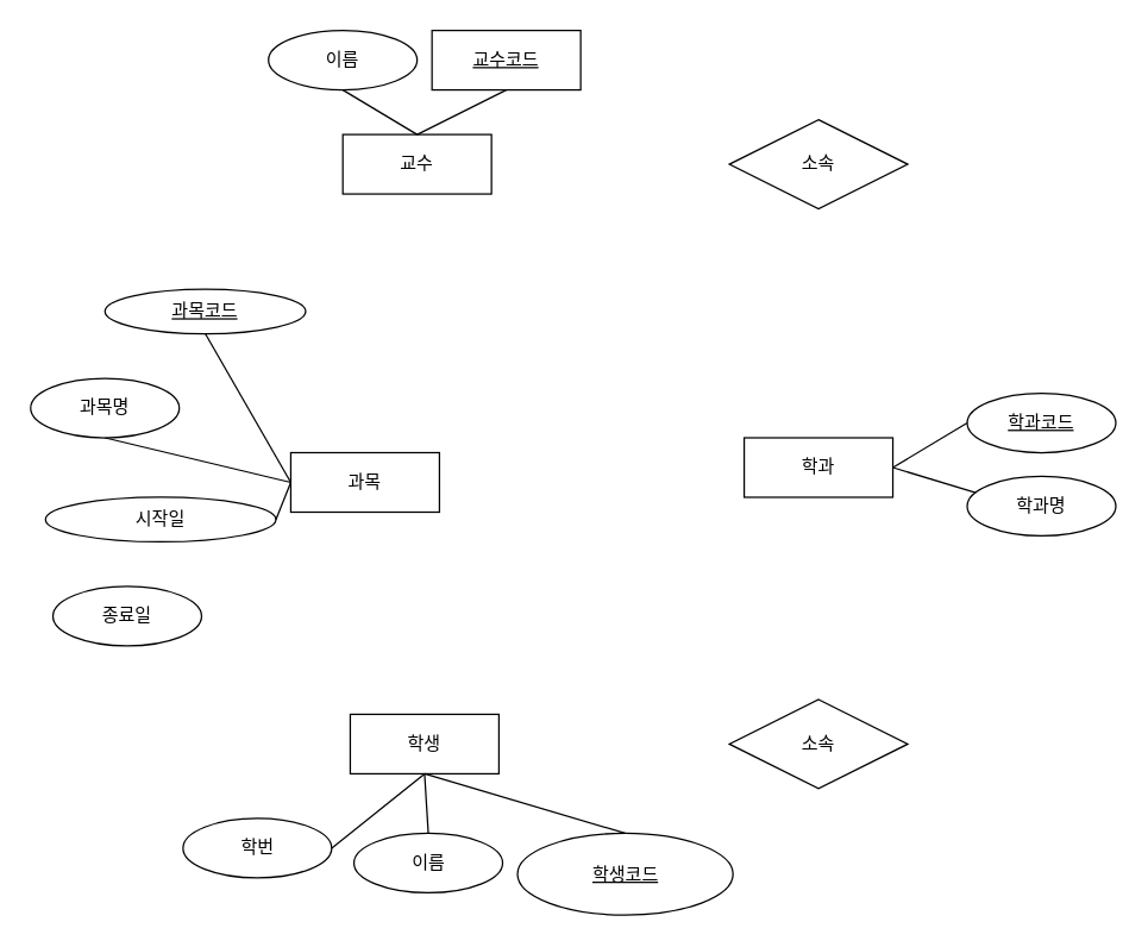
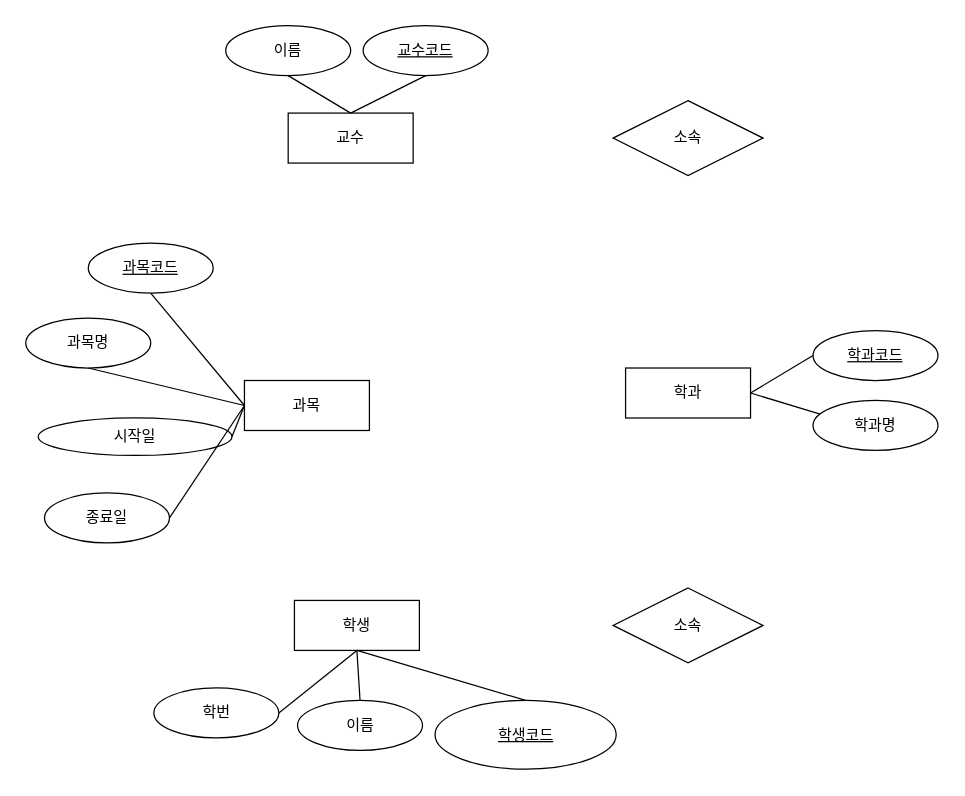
  <mxCell id="0" />
  <mxCell id="1" parent="0" />
  <mxCell id="2" value="교수" style="whiteSpace=wrap;html=1;align=center;" vertex="1" parent="1"><mxGeometry x="230" y="90" width="100" height="40" as="geometry" /></mxCell>
  <mxCell id="3" value="이름" style="ellipse;whiteSpace=wrap;html=1;align=center;" vertex="1" parent="1"><mxGeometry x="180" y="20" width="100" height="40" as="geometry" /></mxCell>
- <mxCell id="4" value="교수코드" style="whiteSpace=wrap;html=1;align=center;fontStyle=4;rounded=0;" vertex="1" parent="1"><mxGeometry x="290" y="20" width="100" height="40" as="geometry" /></mxCell>
+ <mxCell id="4" value="교수코드" style="ellipse;whiteSpace=wrap;html=1;align=center;fontStyle=4;" vertex="1" parent="1"><mxGeometry x="290" y="20" width="100" height="40" as="geometry" /></mxCell>
  <mxCell id="5" value="" style="endArrow=none;html=1;rounded=0;exitX=0.5;exitY=0;exitDx=0;exitDy=0;entryX=0.5;entryY=1;entryDx=0;entryDy=0;" edge="1" parent="1" source="2" target="4"><mxGeometry relative="1" as="geometry"><mxPoint x="220" y="210" as="sourcePoint" /><mxPoint x="380" y="210" as="targetPoint" /></mxGeometry></mxCell>
  <mxCell id="6" value="" style="endArrow=none;html=1;rounded=0;entryX=0.5;entryY=1;entryDx=0;entryDy=0;" edge="1" parent="1" target="3"><mxGeometry relative="1" as="geometry"><mxPoint x="280" y="90" as="sourcePoint" /><mxPoint x="350" y="70" as="targetPoint" /></mxGeometry></mxCell>
  <mxCell id="7" value="학생" style="whiteSpace=wrap;html=1;align=center;" vertex="1" parent="1"><mxGeometry x="235" y="480" width="100" height="40" as="geometry" /></mxCell>
  <mxCell id="8" value="이름" style="ellipse;whiteSpace=wrap;html=1;align=center;" vertex="1" parent="1"><mxGeometry x="237.5" y="560" width="100" height="40" as="geometry" /></mxCell>
  <mxCell id="9" value="학생코드" style="ellipse;whiteSpace=wrap;html=1;align=center;fontStyle=4;" vertex="1" parent="1"><mxGeometry x="347.5" y="560" width="145" height="55" as="geometry" /></mxCell>
  <mxCell id="10" value="학번" style="ellipse;whiteSpace=wrap;html=1;align=center;" vertex="1" parent="1"><mxGeometry x="122.5" y="550" width="100" height="40" as="geometry" /></mxCell>
  <mxCell id="11" value="" style="endArrow=none;html=1;rounded=0;exitX=0.5;exitY=0;exitDx=0;exitDy=0;entryX=0.5;entryY=0;entryDx=0;entryDy=0;" edge="1" parent="1" target="9"><mxGeometry relative="1" as="geometry"><mxPoint x="285" y="520" as="sourcePoint" /><mxPoint x="345" y="490" as="targetPoint" /></mxGeometry></mxCell>
  <mxCell id="12" value="" style="endArrow=none;html=1;rounded=0;exitX=0.5;exitY=1;exitDx=0;exitDy=0;entryX=0.5;entryY=0;entryDx=0;entryDy=0;" edge="1" parent="1" source="7" target="8"><mxGeometry relative="1" as="geometry"><mxPoint x="295" y="530" as="sourcePoint" /><mxPoint x="365" y="560" as="targetPoint" /></mxGeometry></mxCell>
  <mxCell id="13" value="" style="endArrow=none;html=1;rounded=0;entryX=1;entryY=0.5;entryDx=0;entryDy=0;" edge="1" parent="1" target="10"><mxGeometry relative="1" as="geometry"><mxPoint x="285" y="520" as="sourcePoint" /><mxPoint x="255" y="560" as="targetPoint" /></mxGeometry></mxCell>
  <mxCell id="14" value="학과" style="whiteSpace=wrap;html=1;align=center;" vertex="1" parent="1"><mxGeometry x="500" y="294" width="100" height="40" as="geometry" /></mxCell>
  <mxCell id="15" value="과목" style="whiteSpace=wrap;html=1;align=center;" vertex="1" parent="1"><mxGeometry x="195" y="304" width="100" height="40" as="geometry" /></mxCell>
  <mxCell id="16" value="과목명" style="ellipse;whiteSpace=wrap;html=1;align=center;" vertex="1" parent="1"><mxGeometry x="20" y="254" width="100" height="40" as="geometry" /></mxCell>
- <mxCell id="17" value="과목코드" style="ellipse;whiteSpace=wrap;html=1;align=center;fontStyle=4;" vertex="1" parent="1"><mxGeometry x="70" y="194" width="135" height="30" as="geometry" /></mxCell>
+ <mxCell id="17" value="과목코드" style="ellipse;whiteSpace=wrap;html=1;align=center;fontStyle=4;" vertex="1" parent="1"><mxGeometry x="70" y="194" width="100" height="40" as="geometry" /></mxCell>
  <mxCell id="18" value="" style="endArrow=none;html=1;rounded=0;exitX=0;exitY=0.5;exitDx=0;exitDy=0;entryX=0.5;entryY=1;entryDx=0;entryDy=0;" edge="1" parent="1" target="17" source="15"><mxGeometry relative="1" as="geometry"><mxPoint y="240" as="sourcePoint" x="120" /><mxPoint x="220" y="360" as="targetPoint" /></mxGeometry></mxCell>
  <mxCell id="19" value="" style="endArrow=none;html=1;rounded=0;entryX=0.5;entryY=1;entryDx=0;entryDy=0;exitX=0;exitY=0.5;exitDx=0;exitDy=0;" edge="1" parent="1" target="16" source="15"><mxGeometry relative="1" as="geometry"><mxPoint y="240" as="sourcePoint" x="120" /><mxPoint x="190" y="220" as="targetPoint" /></mxGeometry></mxCell>
  <mxCell id="20" value="시작일" style="ellipse;whiteSpace=wrap;html=1;align=center;" vertex="1" parent="1"><mxGeometry x="30" y="334" width="155" height="30" as="geometry" /></mxCell>
  <mxCell id="21" value="" style="endArrow=none;html=1;rounded=0;entryX=1;entryY=0.5;entryDx=0;entryDy=0;exitX=0;exitY=0.5;exitDx=0;exitDy=0;" edge="1" parent="1" target="20" source="15"><mxGeometry relative="1" as="geometry"><mxPoint x="130" y="320" as="sourcePoint" /><mxPoint x="200" y="300" as="targetPoint" /></mxGeometry></mxCell>
  <mxCell id="22" value="종료일" style="ellipse;whiteSpace=wrap;html=1;align=center;" vertex="1" parent="1"><mxGeometry x="35" y="394" width="100" height="40" as="geometry" /></mxCell>
+ <mxCell id="23" value="" style="endArrow=none;html=1;rounded=0;entryX=1;entryY=0.5;entryDx=0;entryDy=0;exitX=0;exitY=0.5;exitDx=0;exitDy=0;" edge="1" parent="1" target="22" source="15"><mxGeometry relative="1" as="geometry"><mxPoint x="215" y="300" as="sourcePoint" /><mxPoint x="205" y="360" as="targetPoint" /></mxGeometry></mxCell>
  <mxCell id="24" value="학과명" style="ellipse;whiteSpace=wrap;html=1;align=center;" vertex="1" parent="1"><mxGeometry x="650" y="320" width="100" height="40" as="geometry" /></mxCell>
  <mxCell id="25" value="학과코드" style="ellipse;whiteSpace=wrap;html=1;align=center;fontStyle=4;" vertex="1" parent="1"><mxGeometry x="650" y="264" width="100" height="40" as="geometry" /></mxCell>
  <mxCell id="26" value="" style="endArrow=none;html=1;rounded=0;exitX=1;exitY=0.5;exitDx=0;exitDy=0;entryX=0;entryY=0.5;entryDx=0;entryDy=0;" edge="1" parent="1" target="25" source="14"><mxGeometry relative="1" as="geometry"><mxPoint x="667.5" y="284" as="sourcePoint" /><mxPoint x="727.5" y="254" as="targetPoint" /></mxGeometry></mxCell>
  <mxCell id="27" value="" style="endArrow=none;html=1;rounded=0;entryX=0.057;entryY=0.272;entryDx=0;entryDy=0;exitX=1;exitY=0.5;exitDx=0;exitDy=0;entryPerimeter=0;" edge="1" parent="1" target="24" source="14"><mxGeometry relative="1" as="geometry"><mxPoint x="610" y="310" as="sourcePoint" /><mxPoint x="747.5" y="324" as="targetPoint" /></mxGeometry></mxCell>
  <mxCell id="28" value="소속" style="shape=rhombus;perimeter=rhombusPerimeter;whiteSpace=wrap;html=1;align=center;" vertex="1" parent="1"><mxGeometry x="490" y="80" width="120" height="60" as="geometry" /></mxCell>
  <mxCell id="29" value="소속" style="shape=rhombus;perimeter=rhombusPerimeter;whiteSpace=wrap;html=1;align=center;" vertex="1" parent="1"><mxGeometry x="490" y="470" width="120" height="60" as="geometry" /></mxCell>
